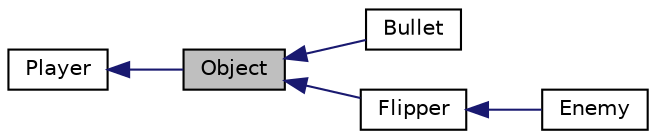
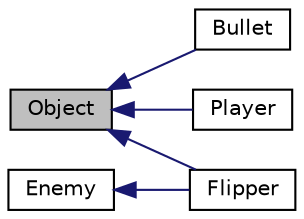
  digraph {
    rankdir=LR
    node [color=black fillcolor=white fontname=Helvetica fontsize=10 shape=record style=filled]
    edge [color=midnightblue dir=back fontname=Helvetica fontsize=10 labelfontname=Helvetica labelfontsize=10 style=solid]
    n1 [fillcolor=grey75 fontcolor=black height=0.2 label=Object width=0.4]
    n2 [height=0.2 label=Bullet width=0.4]
    n3 [height=0.2 label=Player width=0.4]
    n4 [height=0.2 label=Flipper width=0.4]
    n5 [height=0.2 label=Enemy width=0.4]
    n1 -> n2
-   n3 -> n1
+   n1 -> n3
    n1 -> n4
-   n4 -> n5
+   n5 -> n4
  }
